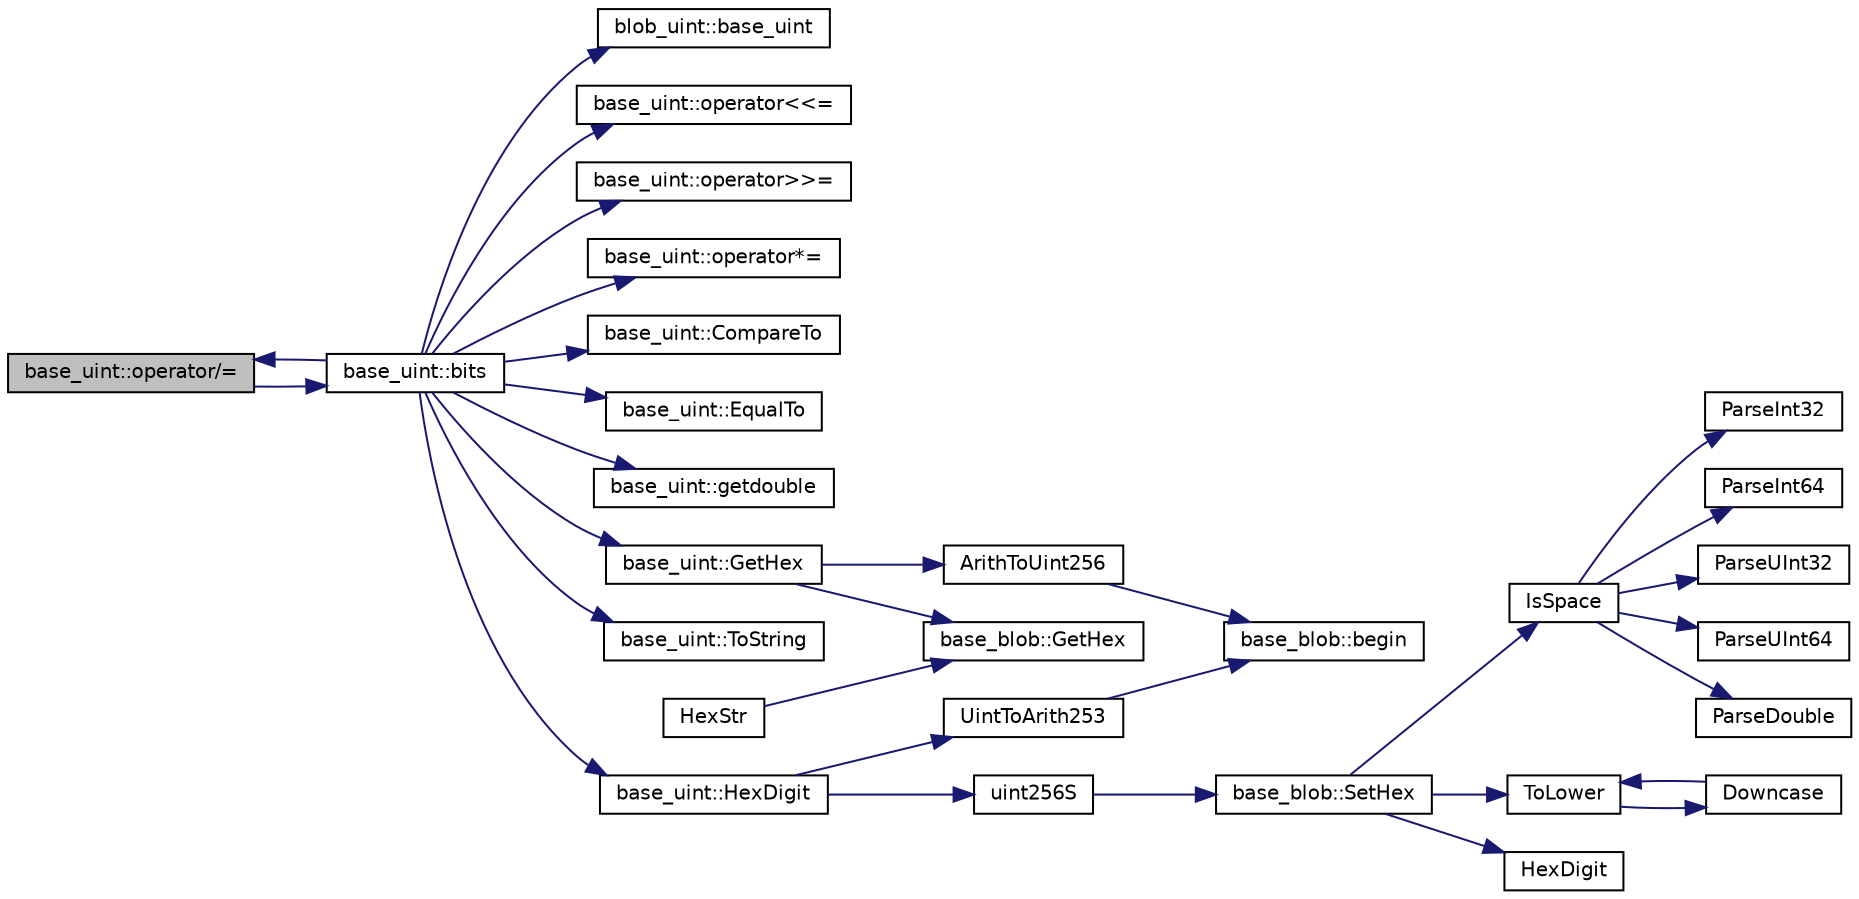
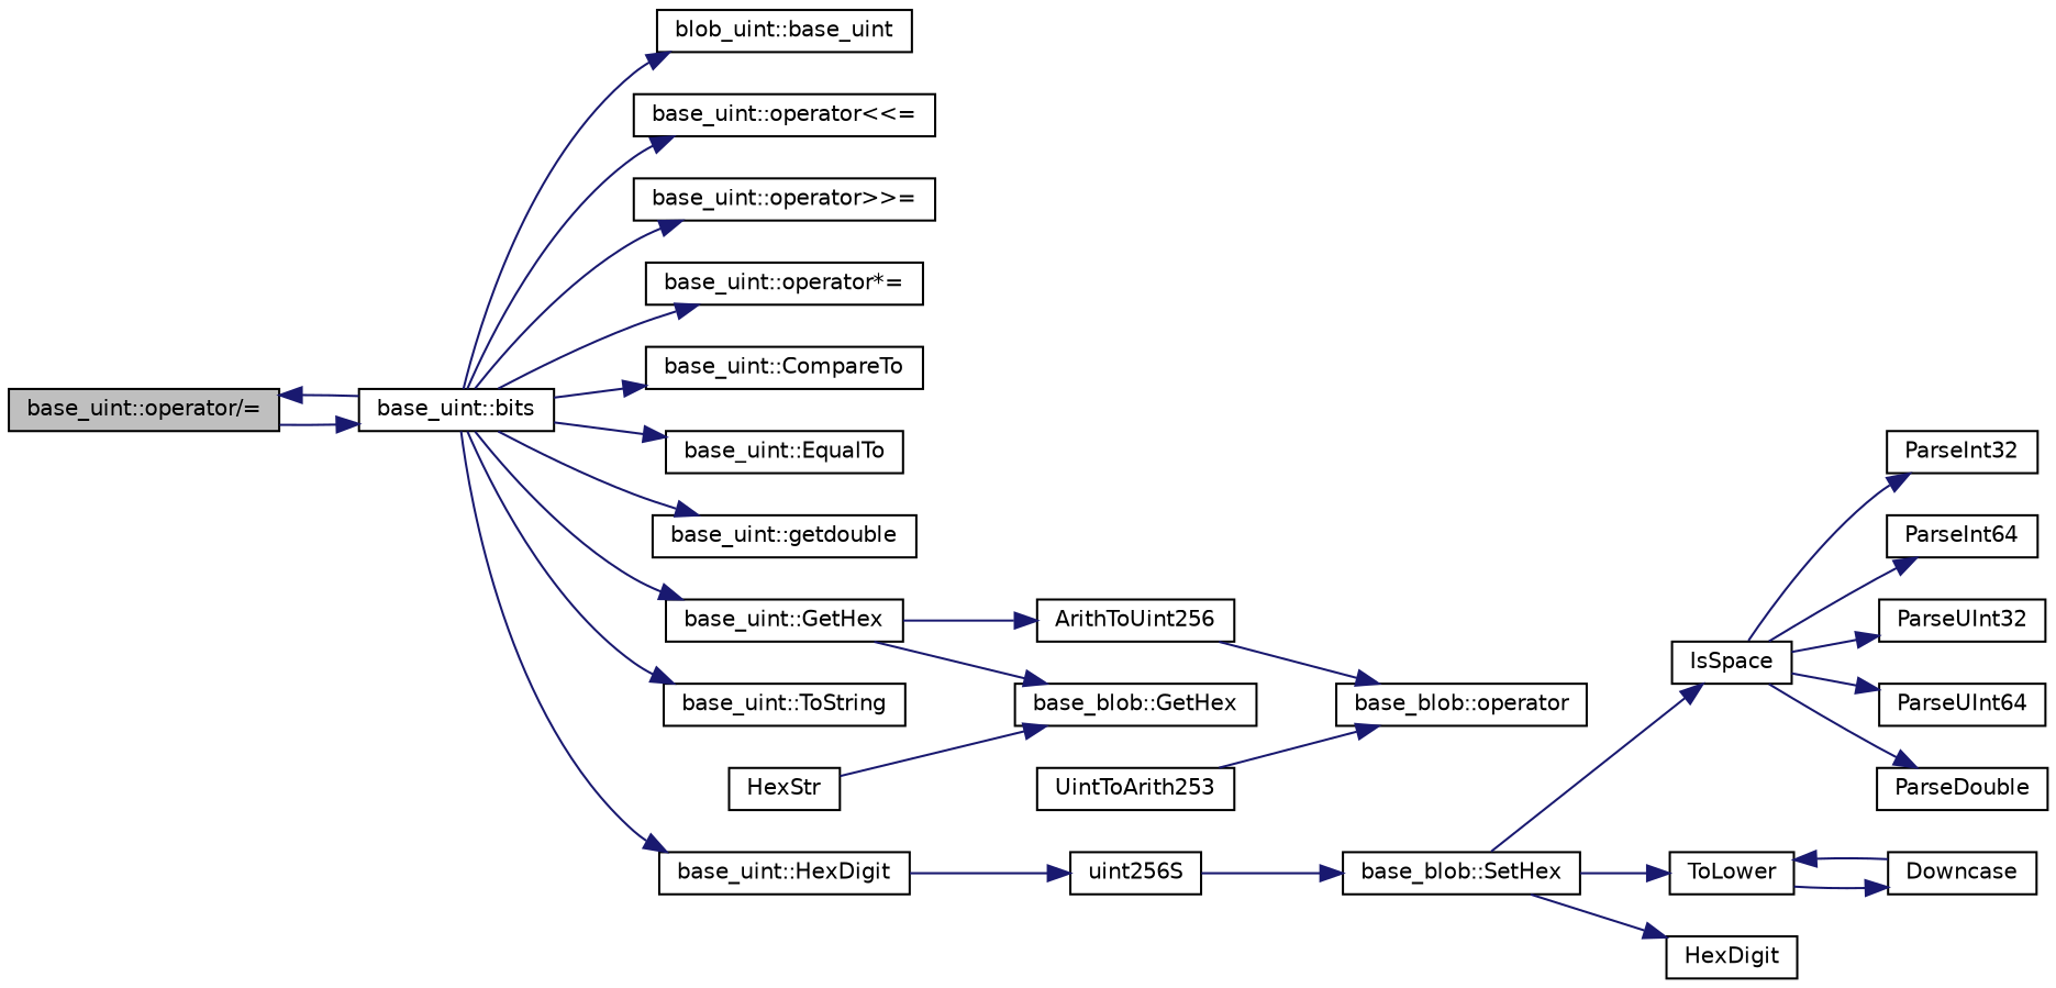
  digraph {
    fontname="DejaVu Sans"
    rankdir=LR
    node [color=black fillcolor=white fontname="DejaVu Sans" fontsize=10 shape=record style=filled]
    edge [color=midnightblue fontname="DejaVu Sans" fontsize=10 labelfontname=Helvetica labelfontsize=10 style=solid]
    n1 [fillcolor=grey75 fontcolor=black height=0.2 label="base_uint::operator/=" width=0.4]
    n2 [height=0.2 label="base_uint::bits" width=0.4]
    n3 [height=0.2 label="blob_uint::base_uint" width=0.4]
    n4 [height=0.2 label="base_uint::operator\<\<=" width=0.4]
    n5 [height=0.2 label="base_uint::operator\>\>=" width=0.4]
    n6 [height=0.2 label="base_uint::operator*=" width=0.4]
    n7 [height=0.2 label="base_uint::CompareTo" width=0.4]
    n8 [height=0.2 label="base_uint::EqualTo" width=0.4]
    n9 [height=0.2 label="base_uint::getdouble" width=0.4]
    n10 [height=0.2 label="base_uint::GetHex" width=0.4]
    n11 [height=0.2 label="base_uint::ToString" width=0.4]
    n12 [height=0.2 label="base_uint::HexDigit" width=0.4]
    n13 [height=0.2 label=ArithToUint256 width=0.4]
    n14 [height=0.2 label="base_blob::GetHex" width=0.4]
    n15 [height=0.2 label=UintToArith253 width=0.4]
    n16 [height=0.2 label=uint256S width=0.4]
-   n17 [height=0.2 label="base_blob::begin" width=0.4]
+   n17 [height=0.2 label="base_blob::operator" width=0.4]
    n18 [height=0.2 label=HexStr width=0.4]
    n19 [height=0.2 label="base_blob::SetHex" width=0.4]
    n20 [height=0.2 label=IsSpace width=0.4]
    n21 [height=0.2 label=ToLower width=0.4]
    n22 [height=0.2 label=HexDigit width=0.4]
    n23 [height=0.2 label=ParseInt32 width=0.4]
    n24 [height=0.2 label=ParseInt64 width=0.4]
    n25 [height=0.2 label=ParseUInt32 width=0.4]
    n26 [height=0.2 label=ParseUInt64 width=0.4]
    n27 [height=0.2 label=ParseDouble width=0.4]
    n28 [height=0.2 label=Downcase width=0.4]
    n1 -> n2
    n2 -> n1
    n2 -> n3
    n2 -> n4
    n2 -> n5
    n2 -> n6
    n2 -> n7
    n2 -> n8
    n2 -> n9
    n2 -> n10
    n2 -> n11
    n2 -> n12
    n10 -> n13
    n10 -> n14
-   n12 -> n15
    n12 -> n16
    n13 -> n17
    n15 -> n17
    n16 -> n19
    n18 -> n14
    n19 -> n20
    n19 -> n21
    n19 -> n22
    n20 -> n23
    n20 -> n24
    n20 -> n25
    n20 -> n26
    n20 -> n27
    n21 -> n28
    n28 -> n21
  }
